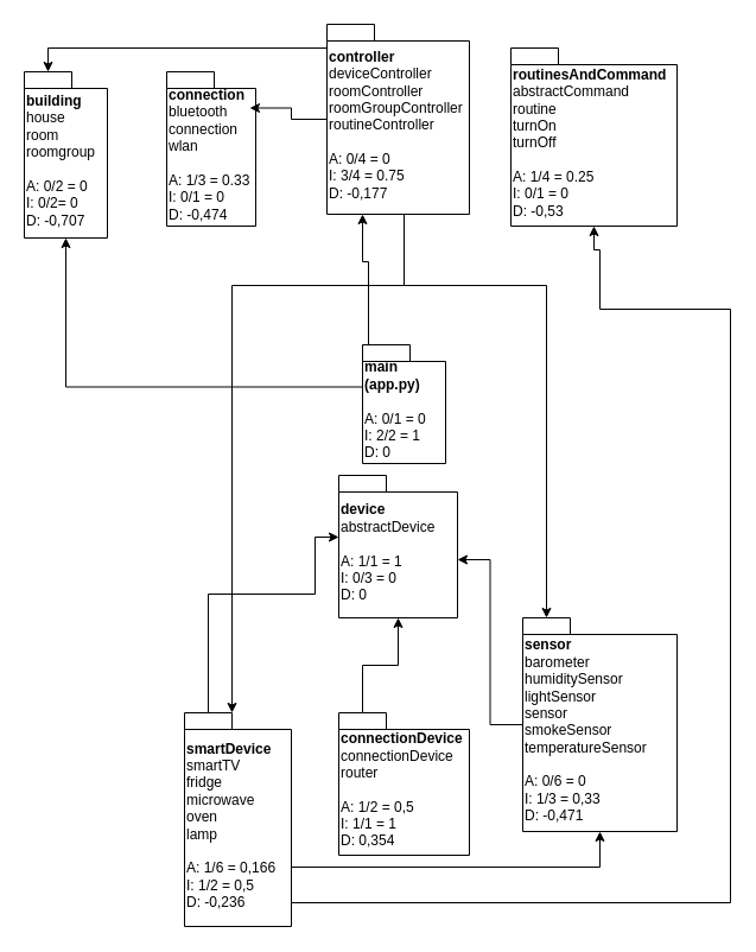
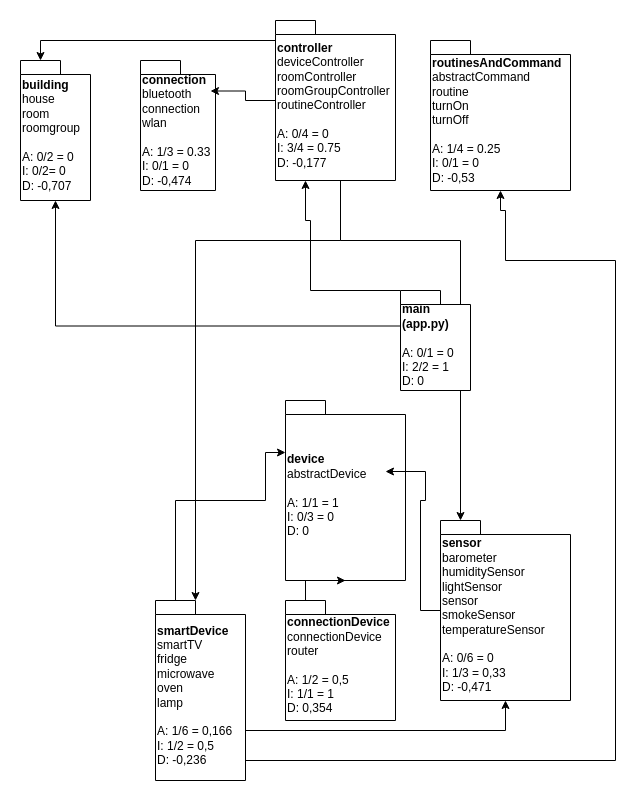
  <mxCell id="0" style=";html=1;" />
  <mxCell id="1" style=";html=1;" parent="0" />
  <mxCell id="2" value="building&lt;br&gt;&lt;span style=&quot;font-weight: normal&quot;&gt;house&lt;br&gt;room&lt;br&gt;roomgroup&lt;br&gt;&lt;br&gt;A: 0/2 = 0&lt;br&gt;I: 0/2= 0&lt;br&gt;D: -0,707&lt;br&gt;&lt;/span&gt;" style="shape=folder;fontStyle=1;spacingTop=10;tabWidth=40;tabHeight=14;tabPosition=left;html=1;align=left;" parent="1" vertex="1"><mxGeometry x="20" y="60" width="70" height="140" as="geometry" /></mxCell>
  <mxCell id="3" value="connection&lt;br&gt;&lt;span style=&quot;font-weight: normal&quot;&gt;bluetooth&lt;br&gt;connection&lt;br&gt;wlan&lt;br&gt;&lt;br&gt;A: 1/3 = 0.33&lt;br&gt;I: 0/1 = 0&lt;br&gt;D: -0,474&lt;br&gt;&lt;/span&gt;" style="shape=folder;fontStyle=1;spacingTop=10;tabWidth=40;tabHeight=14;tabPosition=left;html=1;align=left;" parent="1" vertex="1"><mxGeometry x="140" y="60" width="75" height="130" as="geometry" /></mxCell>
  <mxCell id="4" style="edgeStyle=orthogonalEdgeStyle;rounded=0;orthogonalLoop=1;jettySize=auto;html=1;entryX=0;entryY=0;entryDx=40;entryDy=0;entryPerimeter=0;" parent="1" source="8" target="21" edge="1"><mxGeometry relative="1" as="geometry"><Array as="points"><mxPoint x="340" y="240" /><mxPoint x="195" y="240" /></Array></mxGeometry></mxCell>
  <mxCell id="5" style="edgeStyle=orthogonalEdgeStyle;rounded=0;orthogonalLoop=1;jettySize=auto;html=1;entryX=0;entryY=0;entryDx=20;entryDy=0;entryPerimeter=0;" parent="1" source="8" target="17" edge="1"><mxGeometry relative="1" as="geometry"><Array as="points"><mxPoint x="340" y="240" /><mxPoint x="460" y="240" /></Array></mxGeometry></mxCell>
  <mxCell id="6" style="edgeStyle=orthogonalEdgeStyle;rounded=0;orthogonalLoop=1;jettySize=auto;html=1;entryX=0;entryY=0;entryDx=70;entryDy=30.5;entryPerimeter=0;" parent="1" source="8" target="3" edge="1"><mxGeometry relative="1" as="geometry" /></mxCell>
  <mxCell id="7" style="edgeStyle=orthogonalEdgeStyle;rounded=0;orthogonalLoop=1;jettySize=auto;html=1;entryX=0;entryY=0;entryDx=20;entryDy=0;entryPerimeter=0;exitX=0;exitY=0;exitDx=20;exitDy=0;exitPerimeter=0;" parent="1" source="8" target="2" edge="1"><mxGeometry relative="1" as="geometry"><Array as="points"><mxPoint x="295" y="40" /><mxPoint x="40" y="40" /></Array></mxGeometry></mxCell>
  <mxCell id="8" value="controller&lt;br&gt;&lt;span style=&quot;font-weight: normal&quot;&gt;deviceController&lt;br&gt;roomController&lt;br&gt;roomGroupController&lt;br&gt;routineController&lt;br&gt;&lt;br&gt;A: 0/4 = 0&lt;br&gt;I: 3/4 = 0.75&lt;br&gt;D: -0,177&lt;br&gt;&lt;/span&gt;" style="shape=folder;fontStyle=1;spacingTop=10;tabWidth=40;tabHeight=14;tabPosition=left;html=1;align=left;" parent="1" vertex="1"><mxGeometry x="275" y="20" width="120" height="160" as="geometry" /></mxCell>
- <mxCell id="9" value="device&lt;span style=&quot;font-weight: normal&quot;&gt;&lt;br&gt;abstractDevice&lt;br&gt;&lt;br&gt;A: 1/1 = 1&amp;nbsp;&lt;br&gt;I: 0/3 = 0&lt;br&gt;D: 0&lt;br&gt;&lt;/span&gt;" style="shape=folder;fontStyle=1;spacingTop=10;tabWidth=40;tabHeight=14;tabPosition=left;html=1;align=left;" parent="1" vertex="1"><mxGeometry x="285" y="400" width="100" height="120" as="geometry" /></mxCell>
+ <mxCell id="9" value="device&lt;span style=&quot;font-weight: normal&quot;&gt;&lt;br&gt;abstractDevice&lt;br&gt;&lt;br&gt;A: 1/1 = 1&amp;nbsp;&lt;br&gt;I: 0/3 = 0&lt;br&gt;D: 0&lt;br&gt;&lt;/span&gt;" style="shape=folder;fontStyle=1;spacingTop=10;tabWidth=40;tabHeight=14;tabPosition=left;html=1;align=left;" parent="1" vertex="1"><mxGeometry x="285" y="400" width="120" height="180" as="geometry" /></mxCell>
  <mxCell id="10" value="routinesAndCommand&lt;br&gt;&lt;span style=&quot;font-weight: normal&quot;&gt;abstractCommand&lt;br&gt;routine&lt;br&gt;turnOn&lt;br&gt;turnOff&lt;br&gt;&lt;br&gt;A: 1/4 = 0.25&lt;br&gt;I: 0/1 = 0&lt;br&gt;D: -0,53&lt;br&gt;&lt;/span&gt;" style="shape=folder;fontStyle=1;spacingTop=10;tabWidth=40;tabHeight=14;tabPosition=left;html=1;align=left;" parent="1" vertex="1"><mxGeometry x="430" y="40" width="140" height="150" as="geometry" /></mxCell>
  <mxCell id="11" style="edgeStyle=orthogonalEdgeStyle;rounded=0;orthogonalLoop=1;jettySize=auto;html=1;entryX=0.5;entryY=1;entryDx=0;entryDy=0;entryPerimeter=0;exitX=0;exitY=0;exitDx=0;exitDy=35.5;exitPerimeter=0;" parent="1" source="13" target="2" edge="1"><mxGeometry relative="1" as="geometry"><mxPoint x="300" y="270" as="sourcePoint" /></mxGeometry></mxCell>
  <mxCell id="12" style="edgeStyle=orthogonalEdgeStyle;rounded=0;orthogonalLoop=1;jettySize=auto;html=1;entryX=0.25;entryY=1;entryDx=0;entryDy=0;entryPerimeter=0;exitX=0;exitY=0;exitDx=0;exitDy=0;exitPerimeter=0;" parent="1" source="13" target="8" edge="1"><mxGeometry relative="1" as="geometry"><Array as="points"><mxPoint x="310" y="290" /><mxPoint x="310" y="220" /><mxPoint x="305" y="220" /></Array><mxPoint x="310" y="220" as="sourcePoint" /></mxGeometry></mxCell>
- <mxCell id="13" value="main&lt;br&gt;(app.py)&lt;br&gt;&lt;br&gt;&lt;span style=&quot;font-weight: normal&quot;&gt;A: 0/1 = 0&lt;br&gt;I: 2/2 = 1&lt;br&gt;D: 0&lt;/span&gt;" style="shape=folder;fontStyle=1;spacingTop=10;tabWidth=40;tabHeight=14;tabPosition=left;html=1;align=left;" parent="1" vertex="1"><mxGeometry x="305" y="290" width="70" height="100" as="geometry" /></mxCell>
+ <mxCell id="13" value="main&lt;br&gt;(app.py)&lt;br&gt;&lt;br&gt;&lt;span style=&quot;font-weight: normal&quot;&gt;A: 0/1 = 0&lt;br&gt;I: 2/2 = 1&lt;br&gt;D: 0&lt;/span&gt;" style="shape=folder;fontStyle=1;spacingTop=10;tabWidth=40;tabHeight=14;tabPosition=left;html=1;align=left;" parent="1" vertex="1"><mxGeometry x="400" y="290" width="70" height="100" as="geometry" /></mxCell>
  <mxCell id="14" style="edgeStyle=orthogonalEdgeStyle;rounded=0;orthogonalLoop=1;jettySize=auto;html=1;entryX=0.5;entryY=1;entryDx=0;entryDy=0;entryPerimeter=0;exitX=0;exitY=0;exitDx=20;exitDy=0;exitPerimeter=0;" parent="1" source="15" target="9" edge="1"><mxGeometry relative="1" as="geometry" /></mxCell>
  <mxCell id="15" value="connectionDevice&lt;br&gt;&lt;span style=&quot;font-weight: normal&quot;&gt;connectionDevice&lt;br&gt;router&lt;br&gt;&lt;br&gt;A: 1/2 = 0,5&lt;br&gt;I: 1/1 = 1&lt;br&gt;D: 0,354&lt;br&gt;&lt;/span&gt;" style="shape=folder;fontStyle=1;spacingTop=10;tabWidth=40;tabHeight=14;tabPosition=left;html=1;align=left;" parent="1" vertex="1"><mxGeometry x="285" y="600" width="110" height="120" as="geometry" /></mxCell>
  <mxCell id="16" style="edgeStyle=orthogonalEdgeStyle;rounded=0;orthogonalLoop=1;jettySize=auto;html=1;entryX=0;entryY=0;entryDx=100;entryDy=71;entryPerimeter=0;" parent="1" source="17" target="9" edge="1"><mxGeometry relative="1" as="geometry" /></mxCell>
  <mxCell id="17" value="sensor&lt;br&gt;&lt;span style=&quot;font-weight: normal&quot;&gt;barometer&lt;br&gt;humiditySensor&lt;br&gt;lightSensor&lt;br&gt;sensor&lt;br&gt;smokeSensor&lt;br&gt;temperatureSensor&lt;br&gt;&lt;br&gt;A: 0/6 = 0&lt;br&gt;I: 1/3 = 0,33&lt;br&gt;D: -0,471&lt;br&gt;&lt;/span&gt;" style="shape=folder;fontStyle=1;spacingTop=10;tabWidth=40;tabHeight=14;tabPosition=left;html=1;align=left;" parent="1" vertex="1"><mxGeometry x="440" y="520" width="130" height="180" as="geometry" /></mxCell>
  <mxCell id="18" style="edgeStyle=orthogonalEdgeStyle;rounded=0;orthogonalLoop=1;jettySize=auto;html=1;entryX=0;entryY=0;entryDx=0;entryDy=52;entryPerimeter=0;exitX=0;exitY=0;exitDx=20;exitDy=0;exitPerimeter=0;" parent="1" source="21" target="9" edge="1"><mxGeometry relative="1" as="geometry"><Array as="points"><mxPoint x="175" y="500" /><mxPoint x="265" y="500" /><mxPoint x="265" y="452" /></Array></mxGeometry></mxCell>
  <mxCell id="19" style="edgeStyle=orthogonalEdgeStyle;rounded=0;orthogonalLoop=1;jettySize=auto;html=1;entryX=0.5;entryY=1;entryDx=0;entryDy=0;entryPerimeter=0;exitX=0.5;exitY=1;exitDx=0;exitDy=0;exitPerimeter=0;" parent="1" source="21" target="17" edge="1"><mxGeometry relative="1" as="geometry"><Array as="points"><mxPoint x="200" y="730" /><mxPoint x="505" y="730" /></Array></mxGeometry></mxCell>
  <mxCell id="20" style="edgeStyle=orthogonalEdgeStyle;rounded=0;orthogonalLoop=1;jettySize=auto;html=1;entryX=0.5;entryY=1;entryDx=0;entryDy=0;entryPerimeter=0;" parent="1" source="21" target="10" edge="1"><mxGeometry relative="1" as="geometry"><Array as="points"><mxPoint x="200" y="760" /><mxPoint x="615" y="760" /><mxPoint x="615" y="260" /><mxPoint x="505" y="260" /><mxPoint x="505" y="210" /><mxPoint x="500" y="210" /></Array></mxGeometry></mxCell>
  <mxCell id="21" value="smartDevice&lt;br&gt;&lt;span style=&quot;font-weight: normal&quot;&gt;smartTV&lt;br&gt;fridge&lt;br&gt;microwave&lt;br&gt;oven&lt;br&gt;lamp&lt;br&gt;&lt;br&gt;A: 1/6 = 0,166&amp;nbsp;&lt;br&gt;I: 1/2 = 0,5&lt;br&gt;D: -0,236&lt;br&gt;&lt;/span&gt;" style="shape=folder;fontStyle=1;spacingTop=10;tabWidth=40;tabHeight=14;tabPosition=left;html=1;align=left;" parent="1" vertex="1"><mxGeometry x="155" y="600" width="90" height="180" as="geometry" /></mxCell>
